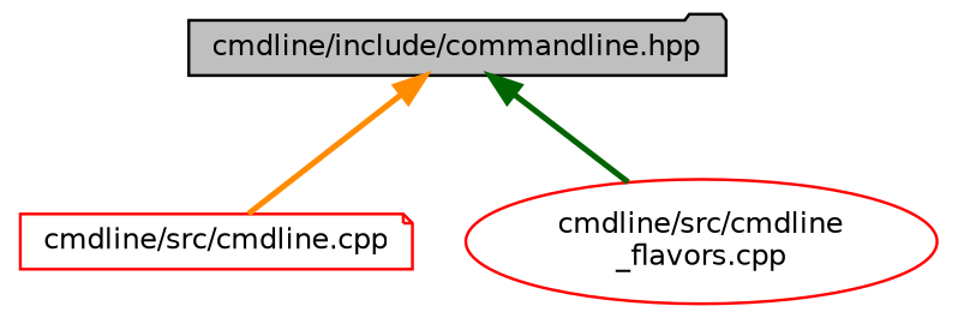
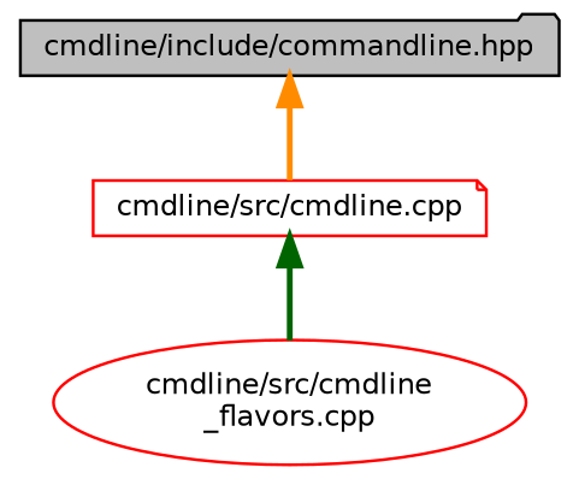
  digraph {
    node [color=red fillcolor=white fontname=Helvetica fontsize=10 style=filled]
    edge [dir=back fontname=Helvetica fontsize=10 labelfontname=Helvetica labelfontsize=10 style=bold]
    n1 [color=black fillcolor=grey75 fontcolor=black height=0.2 label="cmdline/include/commandline.hpp" shape=folder width=0.4]
    n2 [height=0.2 label="cmdline/src/cmdline.cpp" shape=note width=0.4]
    n3 [height=0.2 label="cmdline/src/cmdline\l_flavors.cpp" shape=ellipse width=0.4]
    n1 -> n2 [color=darkorange]
-   n1 -> n3 [color=darkgreen]
+   n2 -> n3 [color=darkgreen]
  }
